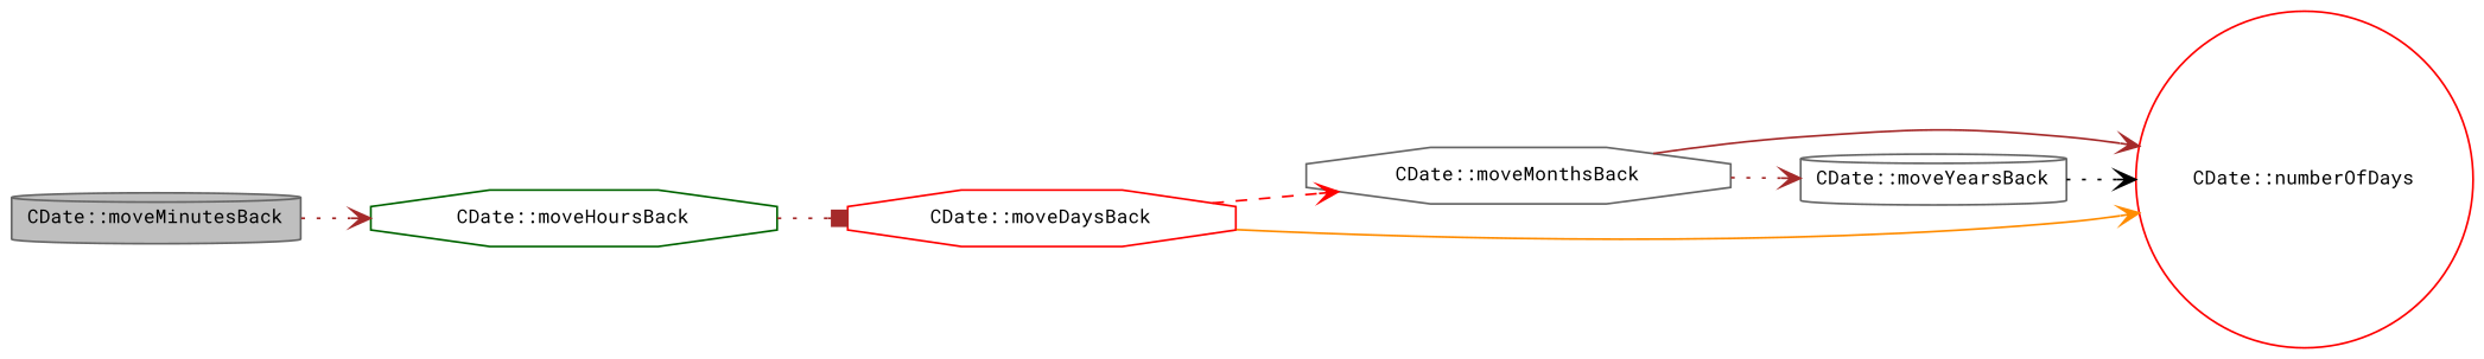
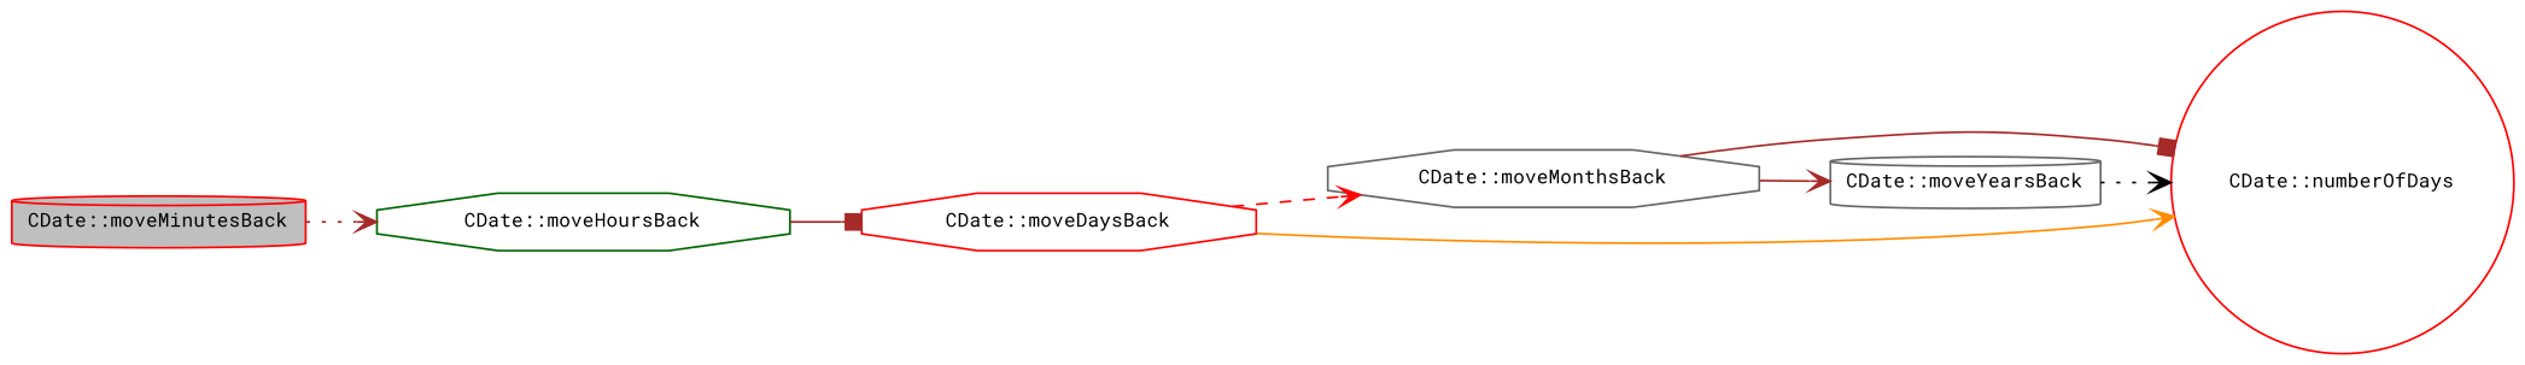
  digraph {
    fontname="Roboto Mono"
    rankdir=LR
    node [color=gray40 fillcolor=white fontname="Roboto Mono" fontsize=10 shape=octagon style=filled]
    edge [arrowhead=vee color=brown fontname="Roboto Mono" fontsize=10 labelfontname=Helvetica labelfontsize=10 style=dotted]
-   n1 [fillcolor=grey75 fontcolor=black height=0.2 label="CDate::moveMinutesBack" shape=cylinder width=0.4]
+   n1 [color=red fillcolor=grey75 fontcolor=black height=0.2 label="CDate::moveMinutesBack" shape=cylinder width=0.4]
    n2 [color=darkgreen height=0.2 label="CDate::moveHoursBack" width=0.4]
    n3 [color=red height=0.2 label="CDate::moveDaysBack" width=0.4]
    n4 [height=0.2 label="CDate::moveMonthsBack" width=0.4]
    n5 [color=red height=0.2 label="CDate::numberOfDays" shape=circle width=0.4]
    n6 [height=0.2 label="CDate::moveYearsBack" shape=cylinder width=0.4]
    n1 -> n2
-   n2 -> n3 [arrowhead=box]
+   n2 -> n3 [arrowhead=box style=solid]
    n3 -> n4 [color=red style=dashed]
    n3 -> n5 [color=darkorange style=solid]
-   n4 -> n5 [style=solid]
-   n4 -> n6
+   n4 -> n5 [arrowhead=box style=solid]
+   n4 -> n6 [style=solid]
    n6 -> n5 [color=black]
  }
